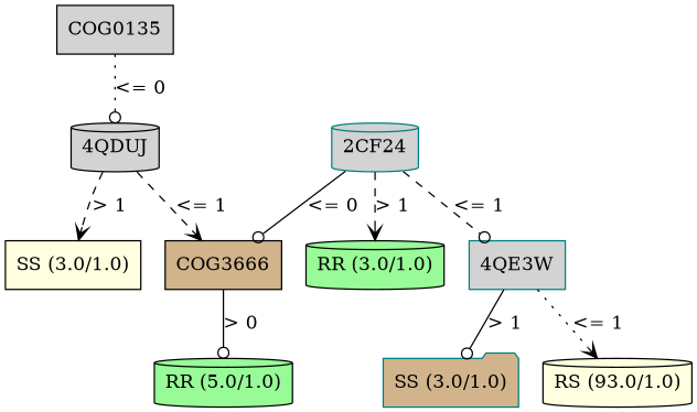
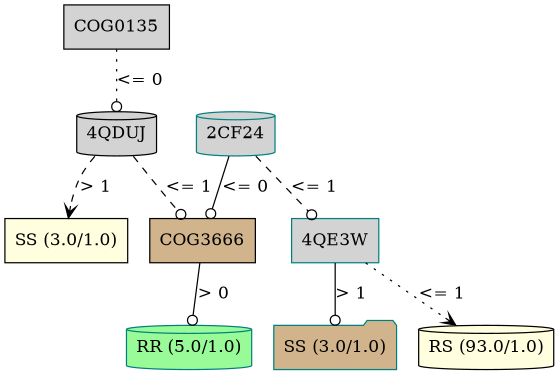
  digraph {
    node [color=black fillcolor=lightgrey shape=cylinder style=filled]
    edge [arrowhead=odot style=dashed]
    n1 [label=COG0135 shape=box]
    n2 [label="4QDUJ"]
    n3 [fillcolor=tan label=COG3666 shape=box]
    n4 [fillcolor=lightyellow label="SS (3.0/1.0)" shape=box]
-   n5 [fillcolor=palegreen label="RR (5.0/1.0)"]
+   n5 [color=teal fillcolor=palegreen label="RR (5.0/1.0)"]
    n6 [color=teal label="2CF24"]
    n7 [color=teal label="4QE3W" shape=box]
-   n8 [fillcolor=palegreen label="RR (3.0/1.0)"]
    n9 [fillcolor=lightyellow label="RS (93.0/1.0)"]
    n10 [color=teal fillcolor=tan label="SS (3.0/1.0)" shape=folder]
    n1 -> n2 [label="<= 0" style=dotted]
-   n2 -> n3 [arrowhead=vee label="<= 1"]
+   n2 -> n3 [label="<= 1"]
    n2 -> n4 [arrowhead=vee label="> 1"]
    n3 -> n5 [label="> 0" style=solid]
    n6 -> n3 [label="<= 0" style=solid]
    n6 -> n7 [label="<= 1"]
-   n6 -> n8 [arrowhead=vee label="> 1"]
    n7 -> n9 [arrowhead=vee label="<= 1" style=dotted]
    n7 -> n10 [label="> 1" style=solid]
  }
